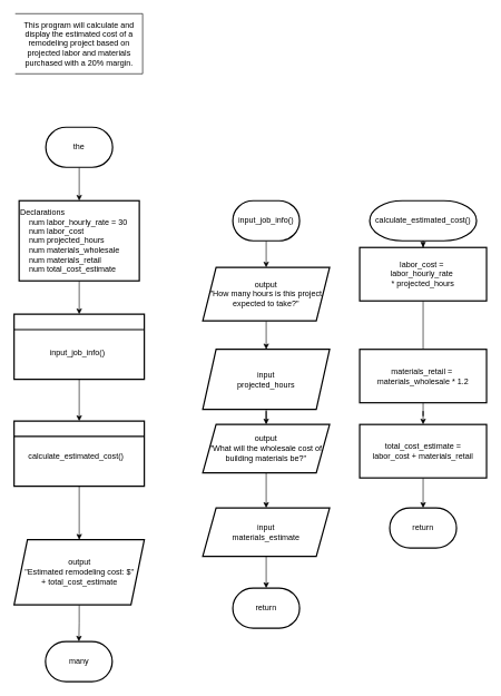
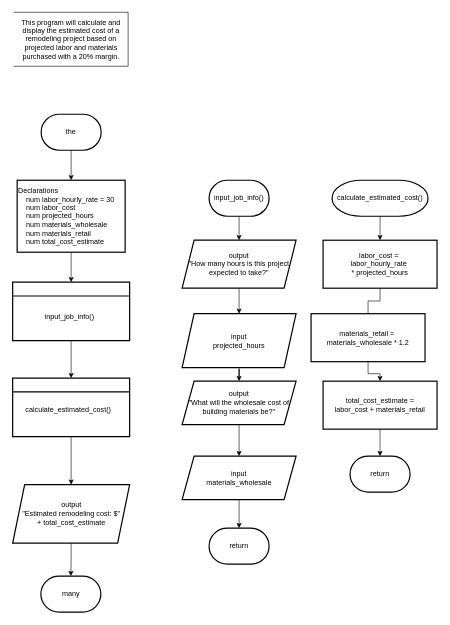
  <mxCell id="0" />
  <mxCell id="1" parent="0" />
  <mxCell id="2" value="This program will calculate and display the estimated cost of a remodeling project based on projected labor and materials purchased with a 20% margin." style="shape=partialRectangle;whiteSpace=wrap;html=1;left=0;fillColor=none;" vertex="1" parent="1"><mxGeometry x="23" y="20" width="190" height="90" as="geometry" /></mxCell>
  <mxCell id="3" value="" style="edgeStyle=orthogonalEdgeStyle;rounded=0;orthogonalLoop=1;jettySize=auto;html=1;" edge="1" parent="1" source="4" target="6"><mxGeometry relative="1" as="geometry" /></mxCell>
  <mxCell id="4" value="the" style="strokeWidth=2;html=1;shape=mxgraph.flowchart.terminator;whiteSpace=wrap;" vertex="1" parent="1"><mxGeometry x="68" y="190" width="100" height="60" as="geometry" /></mxCell>
  <mxCell id="5" value="" style="edgeStyle=orthogonalEdgeStyle;rounded=0;orthogonalLoop=1;jettySize=auto;html=1;" edge="1" parent="1" source="6" target="8"><mxGeometry relative="1" as="geometry" /></mxCell>
  <mxCell id="6" value="Declarations&lt;div&gt;&amp;nbsp; &amp;nbsp; num labor_hourly_rate = 30&lt;/div&gt;&lt;div&gt;&amp;nbsp; &amp;nbsp; num labor_cost&lt;/div&gt;&lt;div&gt;&amp;nbsp; &amp;nbsp; num projected_hours&lt;/div&gt;&lt;div&gt;&amp;nbsp; &amp;nbsp; num materials_wholesale&lt;/div&gt;&lt;div&gt;&amp;nbsp; &amp;nbsp; num materials_retail&lt;/div&gt;&lt;div&gt;&amp;nbsp; &amp;nbsp; num total_cost_estimate&lt;/div&gt;" style="whiteSpace=wrap;html=1;strokeWidth=2;align=left;" vertex="1" parent="1"><mxGeometry x="28" y="300" width="180" height="120" as="geometry" /></mxCell>
  <mxCell id="7" value="" style="edgeStyle=orthogonalEdgeStyle;rounded=0;orthogonalLoop=1;jettySize=auto;html=1;" edge="1" parent="1" source="8" target="11"><mxGeometry relative="1" as="geometry" /></mxCell>
  <mxCell id="8" value="" style="whiteSpace=wrap;html=1;align=left;strokeWidth=2;shape=swimlane;fontStyle=1;startSize=23;" vertex="1" parent="1"><mxGeometry x="20.5" y="470" width="195" height="97.5" as="geometry" /></mxCell>
  <mxCell id="9" value="input_job_info()" style="text;html=1;align=center;verticalAlign=middle;resizable=0;points=[];autosize=1;strokeColor=none;fillColor=none;" vertex="1" parent="1"><mxGeometry x="59.5" y="512.5" width="110" height="30" as="geometry" /></mxCell>
  <mxCell id="10" value="" style="edgeStyle=orthogonalEdgeStyle;rounded=0;orthogonalLoop=1;jettySize=auto;html=1;" edge="1" parent="1" source="11" target="34"><mxGeometry relative="1" as="geometry" /></mxCell>
  <mxCell id="11" value="" style="whiteSpace=wrap;html=1;align=left;strokeWidth=2;shape=swimlane;fontStyle=1;startSize=23;" vertex="1" parent="1"><mxGeometry x="20.5" y="630" width="195" height="97.5" as="geometry" /></mxCell>
  <mxCell id="12" value="calculate_estimated_cost()" style="text;html=1;align=center;verticalAlign=middle;resizable=0;points=[];autosize=1;strokeColor=none;fillColor=none;" vertex="1" parent="1"><mxGeometry x="28" y="668" width="170" height="30" as="geometry" /></mxCell>
  <mxCell id="13" value="" style="edgeStyle=orthogonalEdgeStyle;rounded=0;orthogonalLoop=1;jettySize=auto;html=1;" edge="1" parent="1" source="14" target="16"><mxGeometry relative="1" as="geometry" /></mxCell>
  <mxCell id="14" value="input_job_info()" style="strokeWidth=2;html=1;shape=mxgraph.flowchart.terminator;whiteSpace=wrap;" vertex="1" parent="1"><mxGeometry x="348" y="300" width="100" height="60" as="geometry" /></mxCell>
  <mxCell id="15" value="" style="edgeStyle=orthogonalEdgeStyle;rounded=0;orthogonalLoop=1;jettySize=auto;html=1;" edge="1" parent="1" source="16" target="18"><mxGeometry relative="1" as="geometry" /></mxCell>
  <mxCell id="16" value="output&lt;br&gt;&quot;How many hours is this project expected to take?&quot;" style="whiteSpace=wrap;html=1;strokeWidth=2;shape=parallelogram;fixedSize=1;rounded=0;perimeter=parallelogramPerimeter;" vertex="1" parent="1"><mxGeometry x="303" y="400" width="190" height="80" as="geometry" /></mxCell>
  <mxCell id="17" value="" style="edgeStyle=orthogonalEdgeStyle;rounded=0;orthogonalLoop=1;jettySize=auto;html=1;" edge="1" parent="1" source="18" target="20"><mxGeometry relative="1" as="geometry" /></mxCell>
  <mxCell id="18" value="input&lt;div&gt;projected_hours&lt;/div&gt;" style="whiteSpace=wrap;html=1;strokeWidth=2;shape=parallelogram;fixedSize=1;rounded=0;perimeter=parallelogramPerimeter;" vertex="1" parent="1"><mxGeometry x="303" y="522.5" width="190" height="90" as="geometry" /></mxCell>
  <mxCell id="19" value="" style="edgeStyle=orthogonalEdgeStyle;rounded=0;orthogonalLoop=1;jettySize=auto;html=1;" edge="1" parent="1" source="20" target="22"><mxGeometry relative="1" as="geometry" /></mxCell>
  <mxCell id="20" value="output&lt;br&gt;&quot;What will the wholesale cost of building materials be?&quot;" style="whiteSpace=wrap;html=1;strokeWidth=2;shape=parallelogram;fixedSize=1;rounded=0;perimeter=parallelogramPerimeter;" vertex="1" parent="1"><mxGeometry x="303" y="635" width="190" height="72.5" as="geometry" /></mxCell>
  <mxCell id="21" value="" style="edgeStyle=orthogonalEdgeStyle;rounded=0;orthogonalLoop=1;jettySize=auto;html=1;" edge="1" parent="1" source="22" target="23"><mxGeometry relative="1" as="geometry" /></mxCell>
- <mxCell id="22" value="input&lt;br&gt;materials_estimate" style="whiteSpace=wrap;html=1;strokeWidth=2;shape=parallelogram;fixedSize=1;rounded=0;perimeter=parallelogramPerimeter;" vertex="1" parent="1"><mxGeometry x="303" y="760" width="190" height="72.5" as="geometry" /></mxCell>
+ <mxCell id="22" value="input&lt;br&gt;materials_wholesale" style="whiteSpace=wrap;html=1;strokeWidth=2;shape=parallelogram;fixedSize=1;rounded=0;perimeter=parallelogramPerimeter;" vertex="1" parent="1"><mxGeometry x="303" y="760" width="190" height="72.5" as="geometry" /></mxCell>
  <mxCell id="23" value="return" style="strokeWidth=2;html=1;shape=mxgraph.flowchart.terminator;whiteSpace=wrap;" vertex="1" parent="1"><mxGeometry x="348" y="880" width="100" height="60" as="geometry" /></mxCell>
  <mxCell id="24" value="" style="edgeStyle=orthogonalEdgeStyle;rounded=0;orthogonalLoop=1;jettySize=auto;html=1;" edge="1" parent="1" source="25" target="27"><mxGeometry relative="1" as="geometry" /></mxCell>
  <mxCell id="25" value="calculate_estimated_cost()" style="strokeWidth=2;html=1;shape=mxgraph.flowchart.terminator;whiteSpace=wrap;" vertex="1" parent="1"><mxGeometry x="553" y="300" width="160" height="60" as="geometry" /></mxCell>
  <mxCell id="26" value="" style="edgeStyle=orthogonalEdgeStyle;rounded=0;orthogonalLoop=1;jettySize=auto;html=1;endArrow=none;" edge="1" parent="1" source="27" target="29"><mxGeometry relative="1" as="geometry" /></mxCell>
- <mxCell id="27" value="labor_cost =&amp;nbsp;&lt;div&gt;labor_hourly_rate&amp;nbsp;&lt;/div&gt;&lt;div&gt;* projected_hours&lt;/div&gt;" style="whiteSpace=wrap;html=1;strokeWidth=2;shape=label;fixedSize=1;rounded=0;" vertex="1" parent="1"><mxGeometry x="538" y="370" width="190" height="80" as="geometry" /></mxCell>
+ <mxCell id="27" value="labor_cost =&amp;nbsp;&lt;div&gt;labor_hourly_rate&amp;nbsp;&lt;/div&gt;&lt;div&gt;* projected_hours&lt;/div&gt;" style="whiteSpace=wrap;html=1;strokeWidth=2;shape=label;fixedSize=1;rounded=0;" vertex="1" parent="1"><mxGeometry x="538" y="400" width="190" height="80" as="geometry" /></mxCell>
  <mxCell id="28" value="" style="edgeStyle=orthogonalEdgeStyle;rounded=0;orthogonalLoop=1;jettySize=auto;html=1;" edge="1" parent="1" source="29" target="31"><mxGeometry relative="1" as="geometry" /></mxCell>
- <mxCell id="29" value="materials_retail =&amp;nbsp;&lt;div&gt;materials_wholesale * 1.2&lt;/div&gt;" style="whiteSpace=wrap;html=1;strokeWidth=2;shape=label;fixedSize=1;rounded=0;" vertex="1" parent="1"><mxGeometry x="538" y="522.5" width="190" height="80" as="geometry" /></mxCell>
+ <mxCell id="29" value="materials_retail =&amp;nbsp;&lt;div&gt;materials_wholesale * 1.2&lt;/div&gt;" style="whiteSpace=wrap;html=1;strokeWidth=2;shape=label;fixedSize=1;rounded=0;" vertex="1" parent="1"><mxGeometry x="518" y="522.5" width="190" height="80" as="geometry" /></mxCell>
  <mxCell id="30" value="" style="edgeStyle=orthogonalEdgeStyle;rounded=0;orthogonalLoop=1;jettySize=auto;html=1;" edge="1" parent="1" source="31" target="32"><mxGeometry relative="1" as="geometry" /></mxCell>
  <mxCell id="31" value="total_cost_estimate =&lt;div&gt;labor_cost + materials_retail&lt;/div&gt;" style="whiteSpace=wrap;html=1;strokeWidth=2;shape=label;fixedSize=1;rounded=0;" vertex="1" parent="1"><mxGeometry x="538" y="635" width="190" height="80" as="geometry" /></mxCell>
  <mxCell id="32" value="return" style="strokeWidth=2;html=1;shape=mxgraph.flowchart.terminator;whiteSpace=wrap;" vertex="1" parent="1"><mxGeometry x="583" y="760" width="100" height="60" as="geometry" /></mxCell>
  <mxCell id="33" value="" style="edgeStyle=orthogonalEdgeStyle;rounded=0;orthogonalLoop=1;jettySize=auto;html=1;" edge="1" parent="1" source="34" target="35"><mxGeometry relative="1" as="geometry" /></mxCell>
  <mxCell id="34" value="&lt;span style=&quot;font-weight: normal;&quot;&gt;output&lt;/span&gt;&lt;div&gt;&lt;span style=&quot;font-weight: normal;&quot;&gt;&quot;Estimated remodeling cost: $&quot;&lt;/span&gt;&lt;/div&gt;&lt;div&gt;&lt;span style=&quot;font-weight: normal;&quot;&gt;+ total_cost_estimate&lt;/span&gt;&lt;/div&gt;" style="whiteSpace=wrap;html=1;align=center;strokeWidth=2;shape=parallelogram;fontStyle=1;startSize=23;rounded=0;perimeter=parallelogramPerimeter;fixedSize=1;" vertex="1" parent="1"><mxGeometry x="20.5" y="807.5" width="195" height="97.5" as="geometry" /></mxCell>
  <mxCell id="35" value="many" style="strokeWidth=2;html=1;shape=mxgraph.flowchart.terminator;whiteSpace=wrap;" vertex="1" parent="1"><mxGeometry x="67.5" y="960" width="100" height="60" as="geometry" /></mxCell>
